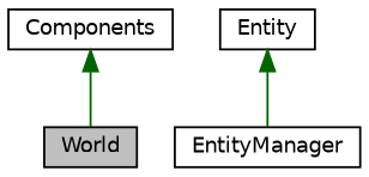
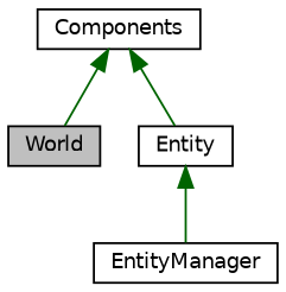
  digraph {
    node [color=black fillcolor=white fontname=Helvetica fontsize=10 shape=record style=filled]
    edge [color=darkgreen dir=back fontname=Helvetica fontsize=10 labelfontname=Helvetica labelfontsize=10 style=solid]
    n1 [fillcolor=grey75 fontcolor=black height=0.2 label=World width=0.4]
    n2 [height=0.2 label=EntityManager width=0.4]
    n3 [height=0.2 label=Entity width=0.4]
    n4 [height=0.2 label=Components width=0.4]
    n3 -> n2
    n4 -> n1
+   n4 -> n3
  }
